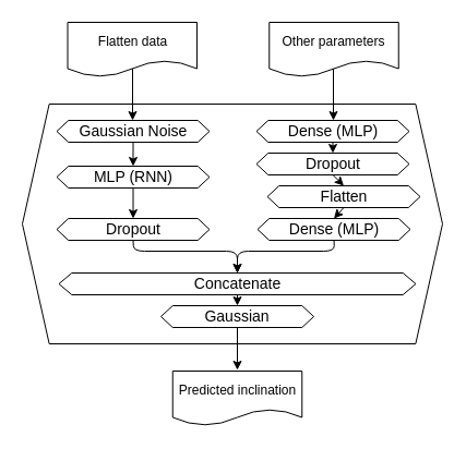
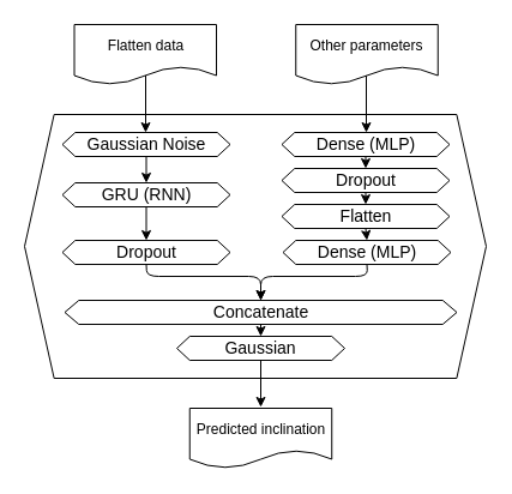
  <mxCell id="0" />
  <mxCell id="1" parent="0" />
  <mxCell id="2" value="" style="shape=hexagon;perimeter=hexagonPerimeter2;whiteSpace=wrap;html=1;strokeColor=#000000;fillColor=none;size=0.064;" parent="1" vertex="1"><mxGeometry x="20" y="95" width="385" height="220" as="geometry" /></mxCell>
  <mxCell id="3" style="edgeStyle=none;rounded=1;orthogonalLoop=1;jettySize=auto;html=1;exitX=0.5;exitY=1;exitDx=0;exitDy=0;entryX=0.5;entryY=0;entryDx=0;entryDy=0;startArrow=none;startFill=0;strokeColor=#000000;" parent="1" source="4" target="8" edge="1"><mxGeometry relative="1" as="geometry" /></mxCell>
- <mxCell id="4" value="&lt;font style=&quot;font-size: 14px&quot;&gt;MLP (RNN)&lt;/font&gt;" style="shape=hexagon;perimeter=hexagonPerimeter2;whiteSpace=wrap;html=1;strokeColor=#000000;fillColor=none;size=0.077;" parent="1" vertex="1"><mxGeometry x="51.5" y="152" width="140" height="20" as="geometry" /></mxCell>
+ <mxCell id="4" value="&lt;font style=&quot;font-size: 14px&quot;&gt;GRU (RNN)&lt;/font&gt;" style="shape=hexagon;perimeter=hexagonPerimeter2;whiteSpace=wrap;html=1;strokeColor=#000000;fillColor=none;size=0.077;" parent="1" vertex="1"><mxGeometry x="51.5" y="152" width="140" height="20" as="geometry" /></mxCell>
  <mxCell id="5" style="edgeStyle=none;rounded=1;orthogonalLoop=1;jettySize=auto;html=1;exitX=0.5;exitY=1;exitDx=0;exitDy=0;entryX=0.5;entryY=0;entryDx=0;entryDy=0;startArrow=none;startFill=0;strokeColor=#000000;" parent="1" source="6" target="4" edge="1"><mxGeometry relative="1" as="geometry" /></mxCell>
  <mxCell id="6" value="&lt;font style=&quot;font-size: 14px&quot;&gt;Gaussian Noise&lt;/font&gt;" style="shape=hexagon;perimeter=hexagonPerimeter2;whiteSpace=wrap;html=1;strokeColor=#000000;fillColor=none;size=0.077;" parent="1" vertex="1"><mxGeometry x="51.5" y="110" width="140" height="20" as="geometry" /></mxCell>
  <mxCell id="7" style="edgeStyle=none;rounded=1;orthogonalLoop=1;jettySize=auto;html=1;exitX=0.5;exitY=1;exitDx=0;exitDy=0;entryX=0.5;entryY=0;entryDx=0;entryDy=0;startArrow=none;startFill=0;strokeColor=#000000;" parent="1" source="8" target="18" edge="1"><mxGeometry relative="1" as="geometry"><Array as="points"><mxPoint x="122" y="230" /><mxPoint x="217" y="230" /></Array></mxGeometry></mxCell>
  <mxCell id="8" value="&lt;font style=&quot;font-size: 14px&quot;&gt;Dropout&lt;/font&gt;" style="shape=hexagon;perimeter=hexagonPerimeter2;whiteSpace=wrap;html=1;strokeColor=#000000;fillColor=none;size=0.077;" parent="1" vertex="1"><mxGeometry x="51.5" y="200" width="140" height="20" as="geometry" /></mxCell>
  <mxCell id="9" style="edgeStyle=none;rounded=1;orthogonalLoop=1;jettySize=auto;html=1;exitX=0.5;exitY=1;exitDx=0;exitDy=0;entryX=0.5;entryY=0;entryDx=0;entryDy=0;startArrow=none;startFill=0;strokeColor=#000000;" parent="1" source="10" target="14" edge="1"><mxGeometry relative="1" as="geometry" /></mxCell>
  <mxCell id="10" value="&lt;font style=&quot;font-size: 14px&quot;&gt;Dropout&lt;/font&gt;" style="shape=hexagon;perimeter=hexagonPerimeter2;whiteSpace=wrap;html=1;strokeColor=#000000;fillColor=none;size=0.077;" parent="1" vertex="1"><mxGeometry x="234.5" y="140" width="140" height="20" as="geometry" /></mxCell>
  <mxCell id="11" style="edgeStyle=none;rounded=1;orthogonalLoop=1;jettySize=auto;html=1;exitX=0.5;exitY=1;exitDx=0;exitDy=0;entryX=0.5;entryY=0;entryDx=0;entryDy=0;startArrow=none;startFill=0;strokeColor=#000000;" parent="1" source="12" target="10" edge="1"><mxGeometry relative="1" as="geometry" /></mxCell>
  <mxCell id="12" value="&lt;font style=&quot;font-size: 14px&quot;&gt;Dense (MLP)&lt;br&gt;&lt;/font&gt;" style="shape=hexagon;perimeter=hexagonPerimeter2;whiteSpace=wrap;html=1;strokeColor=#000000;fillColor=none;size=0.077;" parent="1" vertex="1"><mxGeometry x="234.5" y="110" width="140" height="20" as="geometry" /></mxCell>
  <mxCell id="13" style="edgeStyle=none;rounded=1;orthogonalLoop=1;jettySize=auto;html=1;exitX=0.5;exitY=1;exitDx=0;exitDy=0;entryX=0.5;entryY=0;entryDx=0;entryDy=0;startArrow=none;startFill=0;strokeColor=#000000;" parent="1" source="14" target="16" edge="1"><mxGeometry relative="1" as="geometry" /></mxCell>
- <mxCell id="14" value="&lt;font style=&quot;font-size: 14px&quot;&gt;Flatten&lt;/font&gt;" style="shape=hexagon;perimeter=hexagonPerimeter2;whiteSpace=wrap;html=1;strokeColor=#000000;fillColor=none;size=0.077;" parent="1" vertex="1"><mxGeometry x="244.5" y="170" width="140" height="20" as="geometry" /></mxCell>
+ <mxCell id="14" value="&lt;font style=&quot;font-size: 14px&quot;&gt;Flatten&lt;/font&gt;" style="shape=hexagon;perimeter=hexagonPerimeter2;whiteSpace=wrap;html=1;strokeColor=#000000;fillColor=none;size=0.077;" parent="1" vertex="1"><mxGeometry x="234.5" y="170" width="140" height="20" as="geometry" /></mxCell>
  <mxCell id="15" style="edgeStyle=none;rounded=1;orthogonalLoop=1;jettySize=auto;html=1;exitX=0.5;exitY=1;exitDx=0;exitDy=0;entryX=0.5;entryY=0;entryDx=0;entryDy=0;startArrow=none;startFill=0;strokeColor=#000000;" parent="1" source="16" target="18" edge="1"><mxGeometry relative="1" as="geometry"><Array as="points"><mxPoint x="306" y="230" /><mxPoint x="217" y="230" /></Array></mxGeometry></mxCell>
  <mxCell id="16" value="&lt;font style=&quot;font-size: 14px&quot;&gt;Dense (MLP)&lt;br&gt;&lt;/font&gt;" style="shape=hexagon;perimeter=hexagonPerimeter2;whiteSpace=wrap;html=1;strokeColor=#000000;fillColor=none;size=0.077;" parent="1" vertex="1"><mxGeometry x="235.5" y="200" width="140" height="20" as="geometry" /></mxCell>
  <mxCell id="17" style="edgeStyle=none;rounded=1;orthogonalLoop=1;jettySize=auto;html=1;entryX=0.5;entryY=0;entryDx=0;entryDy=0;startArrow=none;startFill=0;strokeColor=#000000;" parent="1" source="18" target="20" edge="1"><mxGeometry relative="1" as="geometry" /></mxCell>
  <mxCell id="18" value="&lt;font style=&quot;font-size: 14px&quot;&gt;Concatenate&lt;/font&gt;" style="shape=hexagon;perimeter=hexagonPerimeter2;whiteSpace=wrap;html=1;strokeColor=#000000;fillColor=none;size=0.036;" parent="1" vertex="1"><mxGeometry x="53.5" y="250" width="327" height="20" as="geometry" /></mxCell>
  <mxCell id="19" style="edgeStyle=none;rounded=1;orthogonalLoop=1;jettySize=auto;html=1;exitX=0.5;exitY=1;exitDx=0;exitDy=0;startArrow=none;startFill=0;" parent="1" source="20" edge="1"><mxGeometry relative="1" as="geometry"><mxPoint x="217" y="339" as="targetPoint" /></mxGeometry></mxCell>
  <mxCell id="20" value="&lt;font style=&quot;font-size: 14px&quot;&gt;Gaussian&lt;/font&gt;" style="shape=hexagon;perimeter=hexagonPerimeter2;whiteSpace=wrap;html=1;strokeColor=#000000;fillColor=none;size=0.077;" parent="1" vertex="1"><mxGeometry x="147" y="280" width="140" height="20" as="geometry" /></mxCell>
  <mxCell id="21" value="" style="endArrow=classic;html=1;" edge="1" parent="1"><mxGeometry width="50" height="50" relative="1" as="geometry"><mxPoint x="121" y="50" as="sourcePoint" /><mxPoint x="121" y="110" as="targetPoint" /></mxGeometry></mxCell>
  <mxCell id="22" value="" style="endArrow=classic;html=1;" edge="1" parent="1"><mxGeometry width="50" height="50" relative="1" as="geometry"><mxPoint x="305" y="50" as="sourcePoint" /><mxPoint x="305" y="110" as="targetPoint" /></mxGeometry></mxCell>
  <mxCell id="23" value="Flatten data" style="shape=document;whiteSpace=wrap;html=1;boundedLbl=1;" vertex="1" parent="1"><mxGeometry x="61.5" y="20" width="118.5" height="50" as="geometry" /></mxCell>
  <mxCell id="24" value="Other parameters" style="shape=document;whiteSpace=wrap;html=1;boundedLbl=1;" vertex="1" parent="1"><mxGeometry x="246.25" y="20" width="118.5" height="50" as="geometry" /></mxCell>
  <mxCell id="25" value="Predicted inclination" style="shape=document;whiteSpace=wrap;html=1;boundedLbl=1;" vertex="1" parent="1"><mxGeometry x="157.75" y="340" width="118.5" height="50" as="geometry" /></mxCell>
